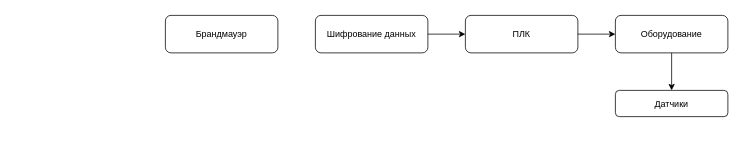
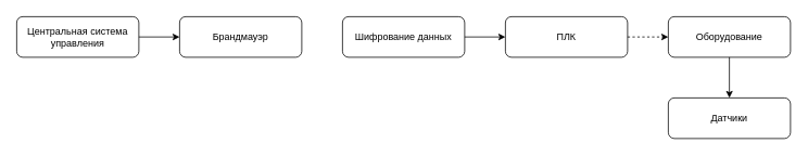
  <mxCell id="0" />
  <mxCell id="1" parent="0" />
+ <mxCell id="2" value="Центральная система управления" style="rounded=1;whiteSpace=wrap;html=1;" vertex="1" parent="1"><mxGeometry x="20" y="20" width="150" height="50" as="geometry" /></mxCell>
  <mxCell id="3" value="Брандмауэр" style="rounded=1;whiteSpace=wrap;html=1;" vertex="1" parent="1"><mxGeometry x="220" y="20" width="150" height="50" as="geometry" /></mxCell>
  <mxCell id="4" value="Шифрование данных" style="rounded=1;whiteSpace=wrap;html=1;" vertex="1" parent="1"><mxGeometry x="420" y="20" width="150" height="50" as="geometry" /></mxCell>
  <mxCell id="5" value="ПЛК" style="rounded=1;whiteSpace=wrap;html=1;" vertex="1" parent="1"><mxGeometry x="620" y="20" width="150" height="50" as="geometry" /></mxCell>
  <mxCell id="6" value="Оборудование" style="rounded=1;whiteSpace=wrap;html=1;" vertex="1" parent="1"><mxGeometry x="820" y="20" width="150" height="50" as="geometry" /></mxCell>
- <mxCell id="7" value="Датчики" style="rounded=1;whiteSpace=wrap;html=1;" vertex="1" parent="1"><mxGeometry x="820" y="120" width="150" height="35" as="geometry" /></mxCell>
+ <mxCell id="7" value="Датчики" style="rounded=1;whiteSpace=wrap;html=1;" vertex="1" parent="1"><mxGeometry x="820" y="120" width="150" height="50" as="geometry" /></mxCell>
+ <mxCell id="8" style="edgeStyle=orthogonalEdgeStyle;rounded=0;orthogonalLoop=1;jettySize=auto;html=1;" edge="1" parent="1" source="2" target="3"><mxGeometry relative="1" as="geometry" /></mxCell>
  <mxCell id="9" style="edgeStyle=orthogonalEdgeStyle;rounded=0;orthogonalLoop=1;jettySize=auto;html=1;" edge="1" parent="1" source="4" target="5"><mxGeometry relative="1" as="geometry" /></mxCell>
- <mxCell id="10" style="edgeStyle=orthogonalEdgeStyle;rounded=0;orthogonalLoop=1;jettySize=auto;html=1;" edge="1" parent="1" source="5" target="6"><mxGeometry relative="1" as="geometry" /></mxCell>
+ <mxCell id="10" style="edgeStyle=orthogonalEdgeStyle;rounded=0;orthogonalLoop=1;jettySize=auto;html=1;dashed=1;" edge="1" parent="1" source="5" target="6"><mxGeometry relative="1" as="geometry" /></mxCell>
  <mxCell id="11" style="edgeStyle=orthogonalEdgeStyle;rounded=0;orthogonalLoop=1;jettySize=auto;html=1;" edge="1" parent="1" source="6" target="7"><mxGeometry relative="1" as="geometry" /></mxCell>
